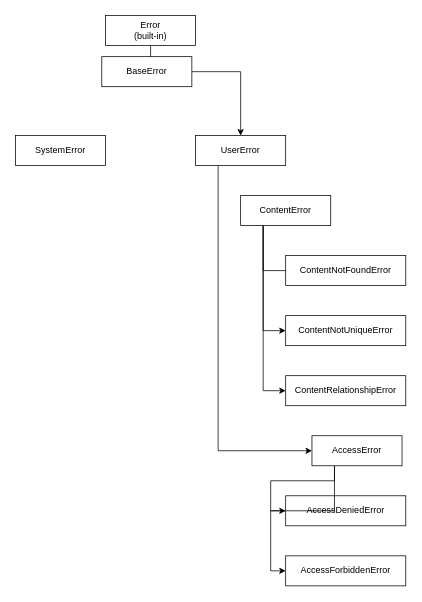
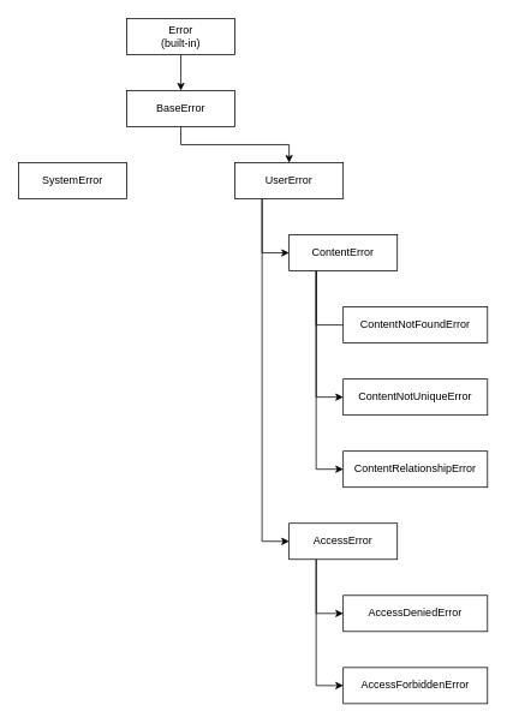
  <mxCell id="0" />
  <mxCell id="1" parent="0" />
  <mxCell id="2" value="" style="edgeStyle=orthogonalEdgeStyle;rounded=0;orthogonalLoop=1;jettySize=auto;html=1;" edge="1" parent="1" source="3" target="5"><mxGeometry relative="1" as="geometry" /></mxCell>
  <mxCell id="3" value="Error&lt;br&gt;(built-in)" style="rounded=0;whiteSpace=wrap;html=1;" vertex="1" parent="1"><mxGeometry x="140" y="20" width="120" height="40" as="geometry" /></mxCell>
  <mxCell id="4" value="" style="edgeStyle=orthogonalEdgeStyle;rounded=0;orthogonalLoop=1;jettySize=auto;html=1;" edge="1" parent="1" source="5" target="9"><mxGeometry relative="1" as="geometry" /></mxCell>
- <mxCell id="5" value="BaseError" style="rounded=0;whiteSpace=wrap;html=1;" vertex="1" parent="1"><mxGeometry x="135" y="75" width="120" height="40" as="geometry" /></mxCell>
+ <mxCell id="5" value="BaseError" style="rounded=0;whiteSpace=wrap;html=1;" vertex="1" parent="1"><mxGeometry x="140" y="100" width="120" height="40" as="geometry" /></mxCell>
  <mxCell id="6" value="SystemError" style="rounded=0;whiteSpace=wrap;html=1;" vertex="1" parent="1"><mxGeometry x="20" y="180" width="120" height="40" as="geometry" /></mxCell>
+ <mxCell id="7" style="edgeStyle=orthogonalEdgeStyle;rounded=0;orthogonalLoop=1;jettySize=auto;html=1;entryX=0;entryY=0.5;entryDx=0;entryDy=0;exitX=0.25;exitY=1;exitDx=0;exitDy=0;" edge="1" parent="1" source="9" target="15"><mxGeometry relative="1" as="geometry" /></mxCell>
  <mxCell id="8" style="edgeStyle=orthogonalEdgeStyle;rounded=0;orthogonalLoop=1;jettySize=auto;html=1;exitX=0.25;exitY=1;exitDx=0;exitDy=0;entryX=0;entryY=0.5;entryDx=0;entryDy=0;" edge="1" parent="1" source="9" target="21"><mxGeometry relative="1" as="geometry" /></mxCell>
  <mxCell id="9" value="UserError" style="rounded=0;whiteSpace=wrap;html=1;" vertex="1" parent="1"><mxGeometry x="260" y="180" width="120" height="40" as="geometry" /></mxCell>
  <mxCell id="10" value="ContentNotFoundError" style="rounded=0;whiteSpace=wrap;html=1;" vertex="1" parent="1"><mxGeometry x="380" y="340" width="160" height="40" as="geometry" /></mxCell>
  <mxCell id="11" value="ContentNotUniqueError" style="rounded=0;whiteSpace=wrap;html=1;" vertex="1" parent="1"><mxGeometry x="380" y="420" width="160" height="40" as="geometry" /></mxCell>
  <mxCell id="12" style="edgeStyle=orthogonalEdgeStyle;rounded=0;orthogonalLoop=1;jettySize=auto;html=1;exitX=0.25;exitY=1;exitDx=0;exitDy=0;entryX=0;entryY=0.5;entryDx=0;entryDy=0;endArrow=none;" edge="1" parent="1" source="15" target="10"><mxGeometry relative="1" as="geometry" /></mxCell>
  <mxCell id="13" style="edgeStyle=orthogonalEdgeStyle;rounded=0;orthogonalLoop=1;jettySize=auto;html=1;exitX=0.25;exitY=1;exitDx=0;exitDy=0;entryX=0;entryY=0.5;entryDx=0;entryDy=0;" edge="1" parent="1" source="15" target="11"><mxGeometry relative="1" as="geometry" /></mxCell>
  <mxCell id="14" style="edgeStyle=orthogonalEdgeStyle;rounded=0;orthogonalLoop=1;jettySize=auto;html=1;exitX=0.25;exitY=1;exitDx=0;exitDy=0;entryX=0;entryY=0.5;entryDx=0;entryDy=0;" edge="1" parent="1" source="15" target="16"><mxGeometry relative="1" as="geometry" /></mxCell>
  <mxCell id="15" value="ContentError" style="rounded=0;whiteSpace=wrap;html=1;" vertex="1" parent="1"><mxGeometry x="320" y="260" width="120" height="40" as="geometry" /></mxCell>
  <mxCell id="16" value="ContentRelationshipError" style="rounded=0;whiteSpace=wrap;html=1;" vertex="1" parent="1"><mxGeometry x="380" y="500" width="160" height="40" as="geometry" /></mxCell>
  <mxCell id="17" value="AccessDeniedError" style="rounded=0;whiteSpace=wrap;html=1;" vertex="1" parent="1"><mxGeometry x="380" y="660" width="160" height="40" as="geometry" /></mxCell>
  <mxCell id="18" value="AccessForbiddenError" style="rounded=0;whiteSpace=wrap;html=1;" vertex="1" parent="1"><mxGeometry x="380" y="740" width="160" height="40" as="geometry" /></mxCell>
  <mxCell id="19" style="edgeStyle=orthogonalEdgeStyle;rounded=0;orthogonalLoop=1;jettySize=auto;html=1;exitX=0.25;exitY=1;exitDx=0;exitDy=0;entryX=0;entryY=0.5;entryDx=0;entryDy=0;" edge="1" parent="1" source="21" target="17"><mxGeometry relative="1" as="geometry" /></mxCell>
  <mxCell id="20" style="edgeStyle=orthogonalEdgeStyle;rounded=0;orthogonalLoop=1;jettySize=auto;html=1;exitX=0.25;exitY=1;exitDx=0;exitDy=0;entryX=0;entryY=0.5;entryDx=0;entryDy=0;" edge="1" parent="1" source="21" target="18"><mxGeometry relative="1" as="geometry" /></mxCell>
- <mxCell id="21" value="AccessError" style="rounded=0;whiteSpace=wrap;html=1;" vertex="1" parent="1"><mxGeometry x="415" y="580" width="120" height="40" as="geometry" /></mxCell>
+ <mxCell id="21" value="AccessError" style="rounded=0;whiteSpace=wrap;html=1;" vertex="1" parent="1"><mxGeometry x="320" y="580" width="120" height="40" as="geometry" /></mxCell>
